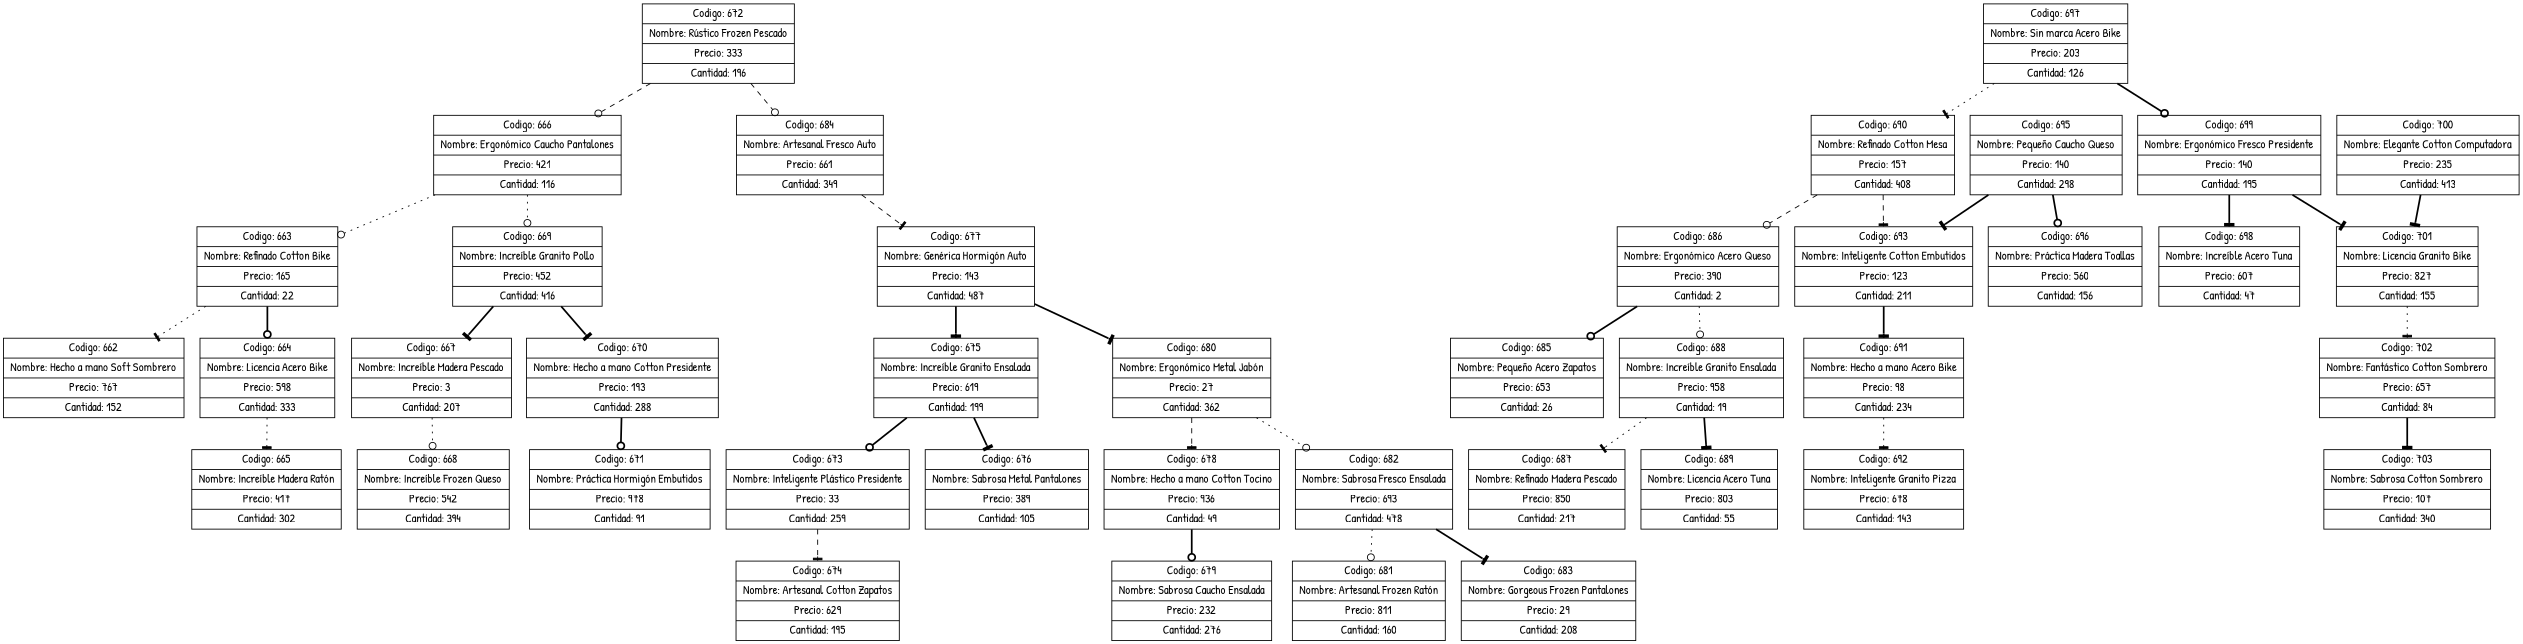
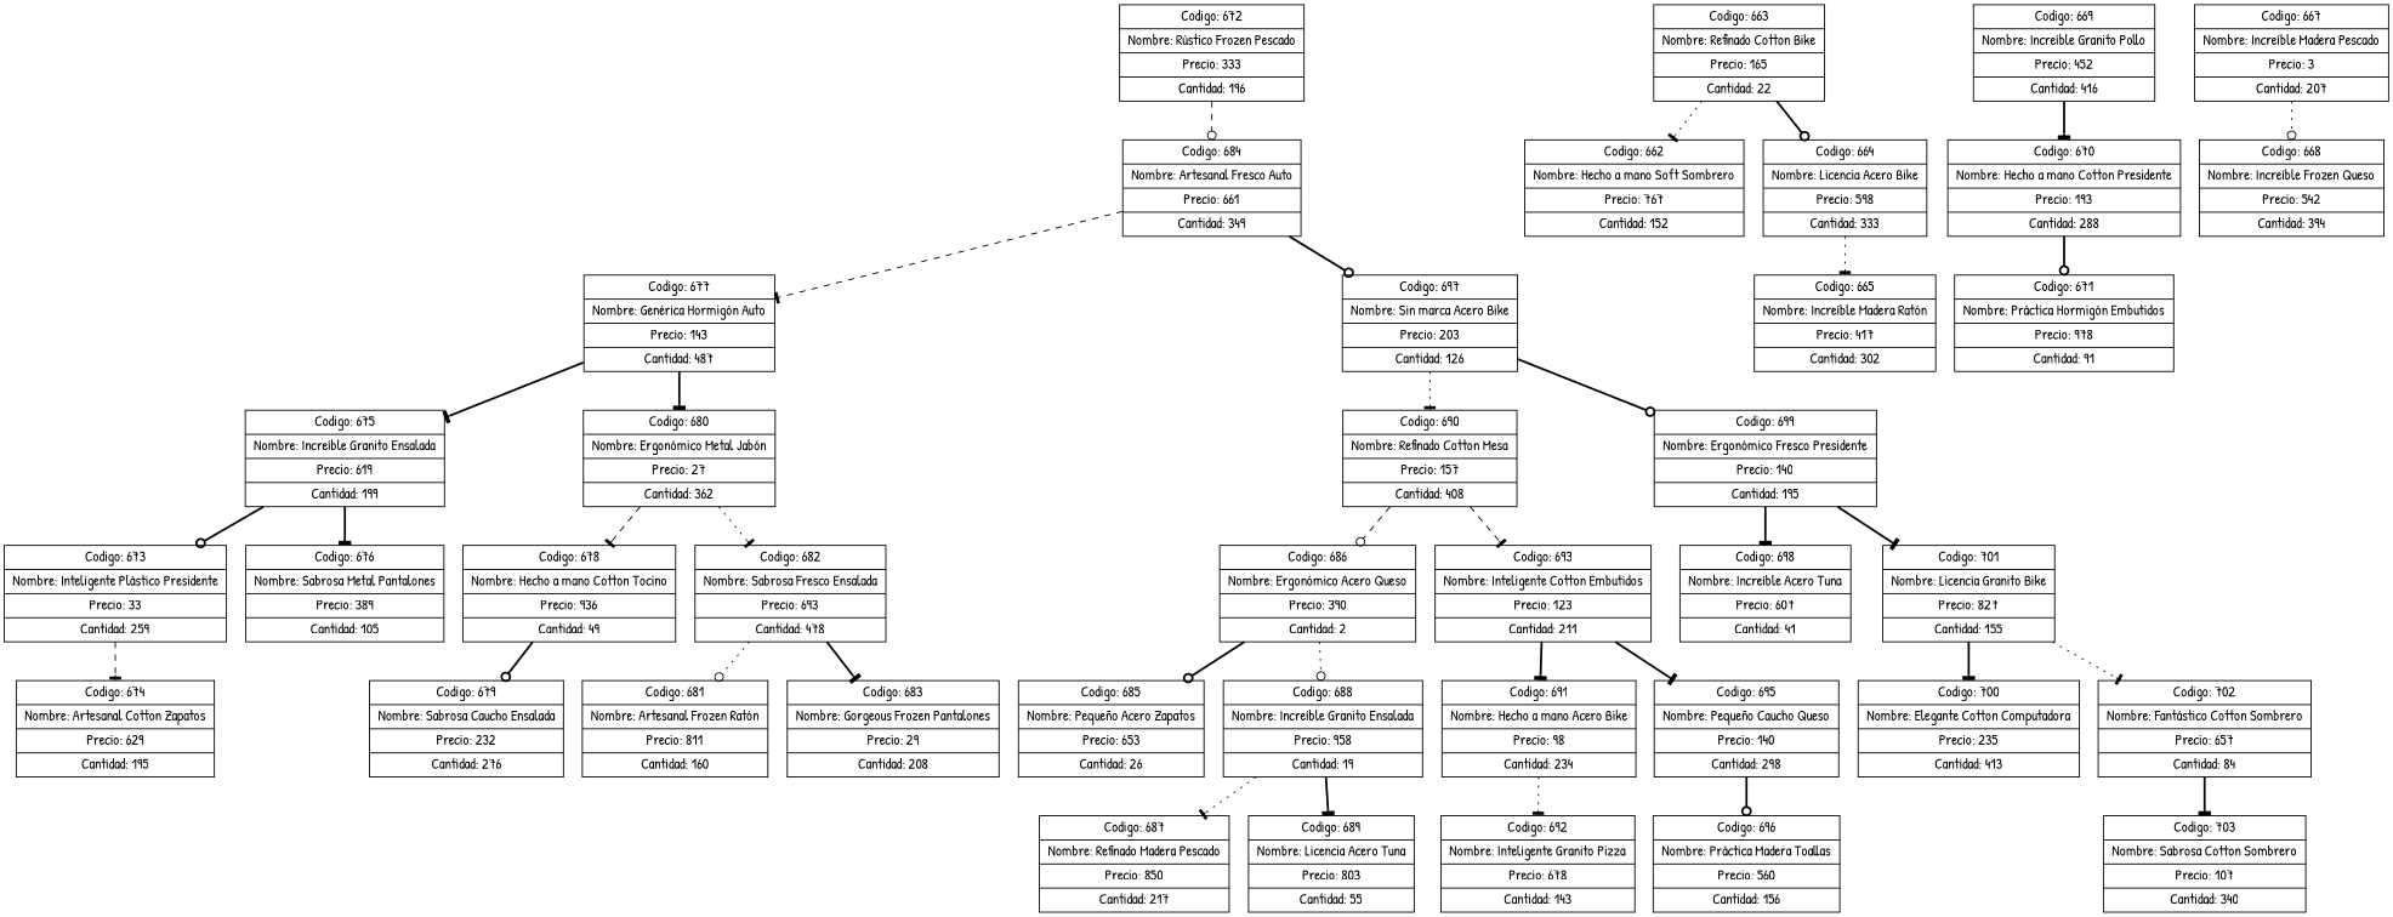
  digraph {
    fontname="Patrick Hand"
    node [fontname="Patrick Hand" shape=record]
    edge [arrowhead=tee fontname="Patrick Hand" style=bold]
    n1 [label="{ Codigo: 672 | Nombre: Rústico Frozen Pescado | Precio: 333 | Cantidad: 196}"]
-   n2 [label="{ Codigo: 666 | Nombre: Ergonómico Caucho Pantalones | Precio: 421 | Cantidad: 116}"]
    n3 [label="{ Codigo: 684 | Nombre: Artesanal Fresco Auto | Precio: 661 | Cantidad: 349}"]
    n4 [label="{ Codigo: 663 | Nombre: Refinado Cotton Bike | Precio: 165 | Cantidad: 22}"]
    n5 [label="{ Codigo: 669 | Nombre: Increíble Granito Pollo | Precio: 452 | Cantidad: 416}"]
    n6 [label="{ Codigo: 677 | Nombre: Genérica Hormigón Auto | Precio: 143 | Cantidad: 487}"]
    n7 [label="{ Codigo: 697 | Nombre: Sin marca Acero Bike | Precio: 203 | Cantidad: 126}"]
    n8 [label="{ Codigo: 662 | Nombre: Hecho a mano Soft Sombrero | Precio: 767 | Cantidad: 152}"]
    n9 [label="{ Codigo: 664 | Nombre: Licencia Acero Bike | Precio: 598 | Cantidad: 333}"]
    n10 [label="{ Codigo: 667 | Nombre: Increíble Madera Pescado | Precio: 3 | Cantidad: 207}"]
    n11 [label="{ Codigo: 670 | Nombre: Hecho a mano Cotton Presidente | Precio: 193 | Cantidad: 288}"]
    n12 [label="{ Codigo: 665 | Nombre: Increíble Madera Ratón | Precio: 417 | Cantidad: 302}"]
    n13 [label="{ Codigo: 668 | Nombre: Increíble Frozen Queso | Precio: 542 | Cantidad: 394}"]
    n14 [label="{ Codigo: 671 | Nombre: Práctica Hormigón Embutidos | Precio: 978 | Cantidad: 91}"]
    n15 [label="{ Codigo: 675 | Nombre: Increíble Granito Ensalada | Precio: 619 | Cantidad: 199}"]
    n16 [label="{ Codigo: 680 | Nombre: Ergonómico Metal Jabón | Precio: 27 | Cantidad: 362}"]
    n17 [label="{ Codigo: 690 | Nombre: Refinado Cotton Mesa | Precio: 157 | Cantidad: 408}"]
    n18 [label="{ Codigo: 699 | Nombre: Ergonómico Fresco Presidente | Precio: 140 | Cantidad: 195}"]
    n19 [label="{ Codigo: 673 | Nombre: Inteligente Plástico Presidente | Precio: 33 | Cantidad: 259}"]
    n20 [label="{ Codigo: 676 | Nombre: Sabrosa Metal Pantalones | Precio: 389 | Cantidad: 105}"]
    n21 [label="{ Codigo: 678 | Nombre: Hecho a mano Cotton Tocino | Precio: 936 | Cantidad: 49}"]
    n22 [label="{ Codigo: 682 | Nombre: Sabrosa Fresco Ensalada | Precio: 693 | Cantidad: 478}"]
    n23 [label="{ Codigo: 674 | Nombre: Artesanal Cotton Zapatos | Precio: 629 | Cantidad: 195}"]
    n24 [label="{ Codigo: 679 | Nombre: Sabrosa Caucho Ensalada | Precio: 232 | Cantidad: 276}"]
    n25 [label="{ Codigo: 681 | Nombre: Artesanal Frozen Ratón | Precio: 811 | Cantidad: 160}"]
    n26 [label="{ Codigo: 683 | Nombre: Gorgeous Frozen Pantalones | Precio: 29 | Cantidad: 208}"]
    n27 [label="{ Codigo: 686 | Nombre: Ergonómico Acero Queso | Precio: 390 | Cantidad: 2}"]
    n28 [label="{ Codigo: 693 | Nombre: Inteligente Cotton Embutidos | Precio: 123 | Cantidad: 211}"]
-   n29 [label="{ Codigo: 698 | Nombre: Increíble Acero Tuna | Precio: 607 | Cantidad: 47}"]
+   n29 [label="{ Codigo: 698 | Nombre: Increíble Acero Tuna | Precio: 607 | Cantidad: 41}"]
    n30 [label="{ Codigo: 701 | Nombre: Licencia Granito Bike | Precio: 827 | Cantidad: 155}"]
    n31 [label="{ Codigo: 685 | Nombre: Pequeño Acero Zapatos | Precio: 653 | Cantidad: 26}"]
    n32 [label="{ Codigo: 688 | Nombre: Increíble Granito Ensalada | Precio: 958 | Cantidad: 19}"]
    n33 [label="{ Codigo: 691 | Nombre: Hecho a mano Acero Bike | Precio: 98 | Cantidad: 234}"]
    n34 [label="{ Codigo: 695 | Nombre: Pequeño Caucho Queso | Precio: 140 | Cantidad: 298}"]
    n35 [label="{ Codigo: 687 | Nombre: Refinado Madera Pescado | Precio: 850 | Cantidad: 217}"]
    n36 [label="{ Codigo: 689 | Nombre: Licencia Acero Tuna | Precio: 803 | Cantidad: 55}"]
    n37 [label="{ Codigo: 692 | Nombre: Inteligente Granito Pizza | Precio: 678 | Cantidad: 143}"]
    n38 [label="{ Codigo: 696 | Nombre: Práctica Madera Toallas | Precio: 560 | Cantidad: 156}"]
    n39 [label="{ Codigo: 700 | Nombre: Elegante Cotton Computadora | Precio: 235 | Cantidad: 413}"]
    n40 [label="{ Codigo: 702 | Nombre: Fantástico Cotton Sombrero | Precio: 657 | Cantidad: 84}"]
    n41 [label="{ Codigo: 703 | Nombre: Sabrosa Cotton Sombrero | Precio: 107 | Cantidad: 340}"]
-   n1 -> n2 [arrowhead=odot style=dashed]
    n1 -> n3 [arrowhead=odot style=dashed]
-   n2 -> n4 [arrowhead=odot style=dotted]
-   n2 -> n5 [arrowhead=odot style=dotted]
    n3 -> n6 [style=dashed]
+   n3 -> n7 [arrowhead=odot]
    n4 -> n8 [style=dotted]
    n4 -> n9 [arrowhead=odot]
-   n5 -> n10
    n5 -> n11
    n6 -> n15
    n6 -> n16
    n7 -> n17 [style=dotted]
    n7 -> n18 [arrowhead=odot]
    n9 -> n12 [style=dotted]
    n10 -> n13 [arrowhead=odot style=dotted]
    n11 -> n14 [arrowhead=odot]
    n15 -> n19 [arrowhead=odot]
    n15 -> n20
    n16 -> n21 [style=dashed]
-   n16 -> n22 [arrowhead=odot style=dotted]
+   n16 -> n22 [style=dotted]
    n17 -> n27 [arrowhead=odot style=dashed]
    n17 -> n28 [style=dashed]
    n18 -> n29
    n18 -> n30
    n19 -> n23 [style=dashed]
    n21 -> n24 [arrowhead=odot]
    n22 -> n25 [arrowhead=odot style=dotted]
    n22 -> n26
    n27 -> n31 [arrowhead=odot]
    n27 -> n32 [arrowhead=odot style=dotted]
    n28 -> n33
-   n34 -> n28
-   n39 -> n30
+   n28 -> n34
+   n30 -> n39
    n30 -> n40 [style=dotted]
    n32 -> n35 [style=dotted]
    n32 -> n36
    n33 -> n37 [style=dotted]
    n34 -> n38 [arrowhead=odot]
    n40 -> n41
  }
